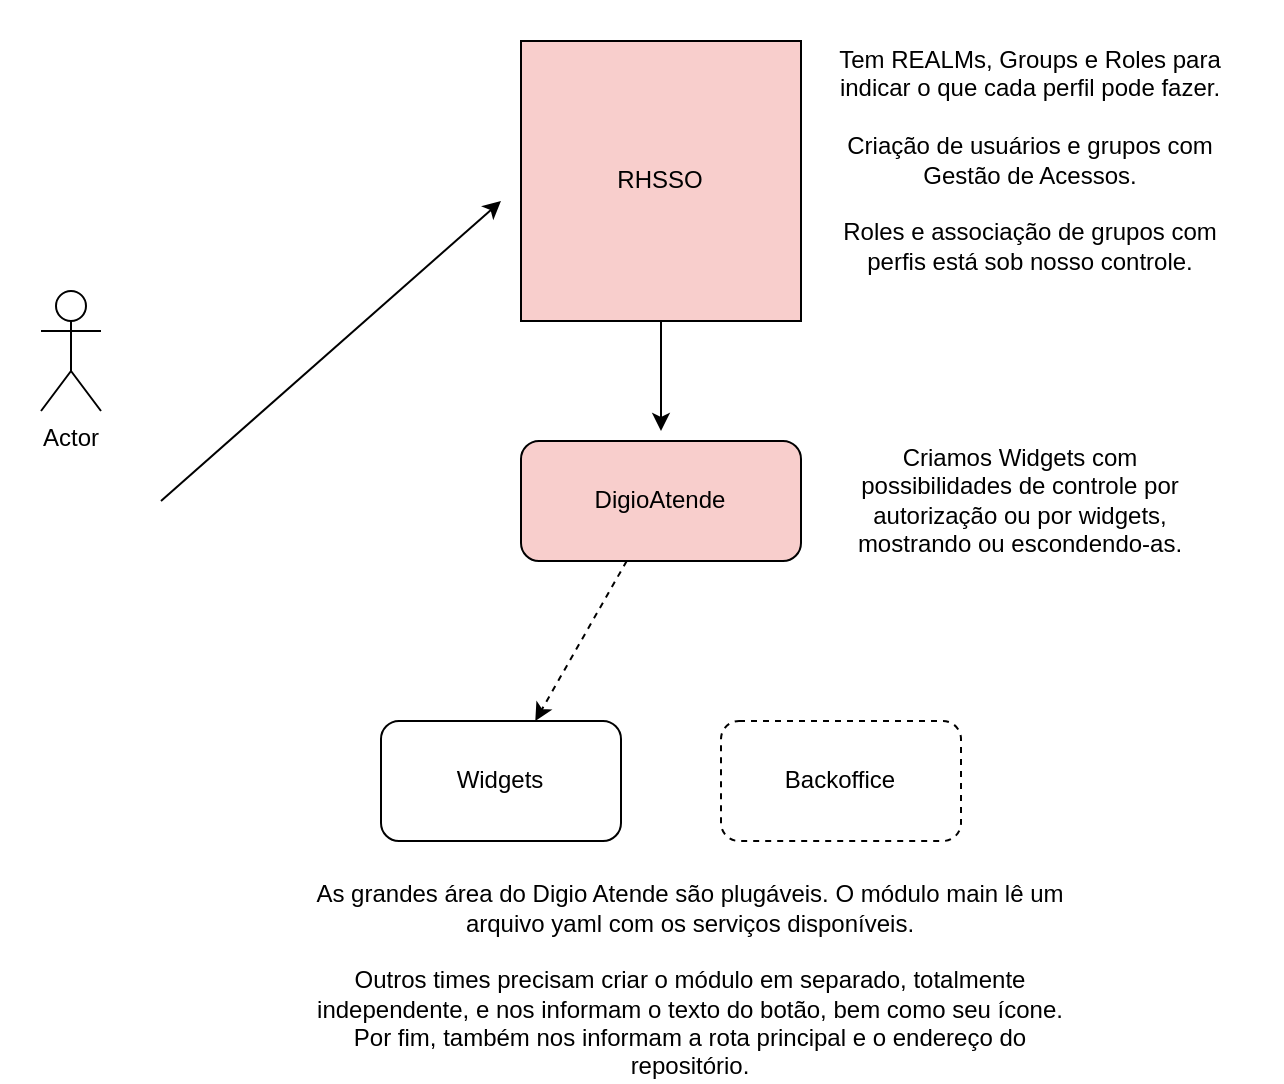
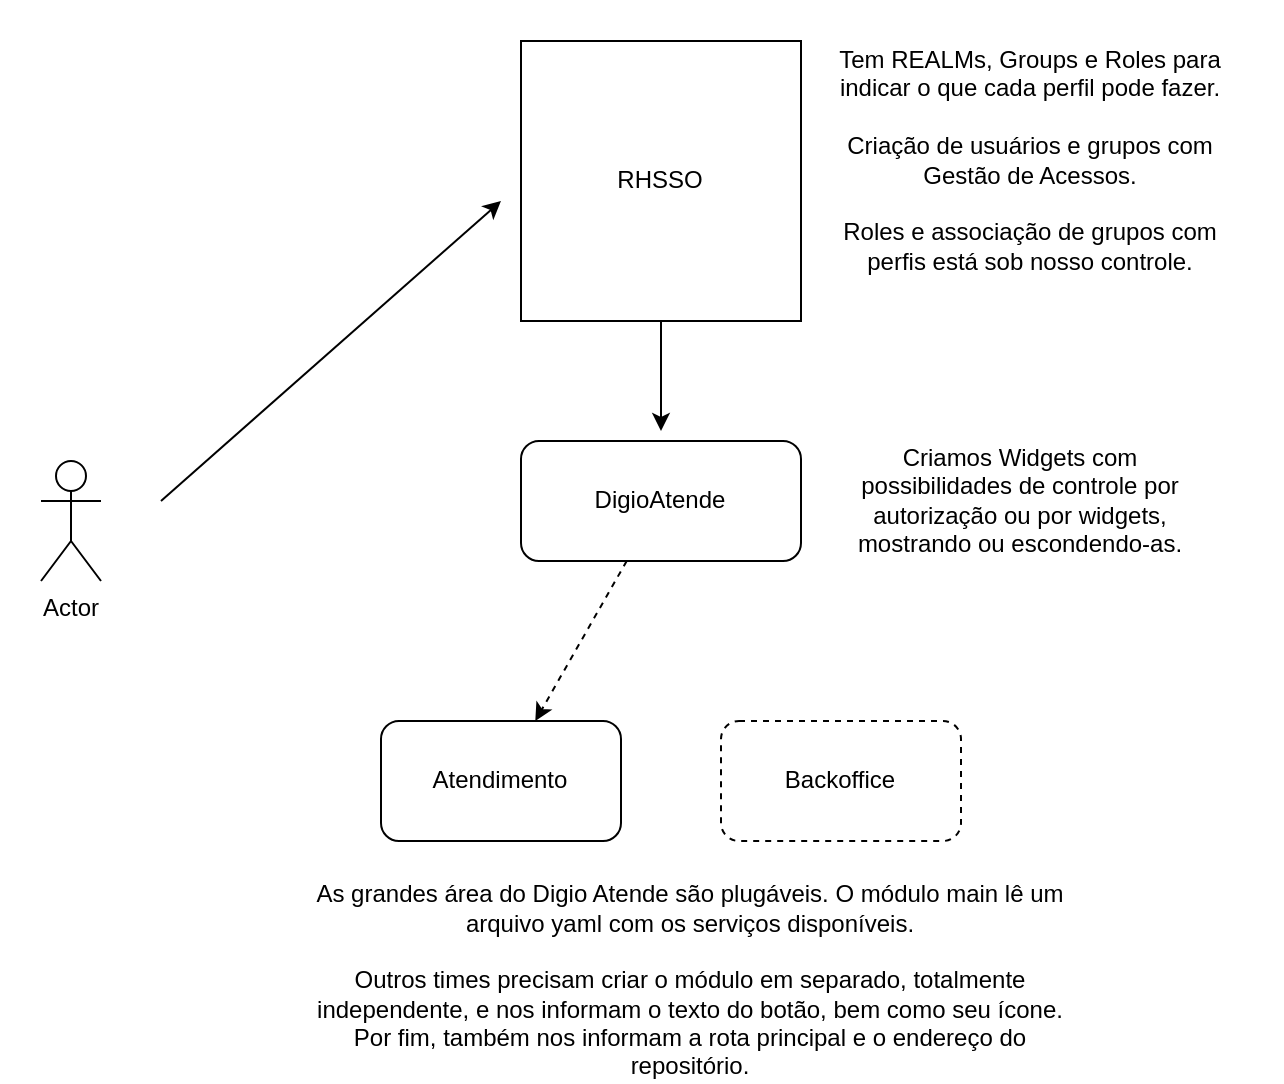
  <mxCell id="0" />
  <mxCell id="1" parent="0" />
- <mxCell id="2" value="Actor" style="shape=umlActor;verticalLabelPosition=bottom;verticalAlign=top;html=1;outlineConnect=0;" vertex="1" parent="1"><mxGeometry x="20" y="145" width="30" height="60" as="geometry" /></mxCell>
- <mxCell id="3" value="RHSSO" style="whiteSpace=wrap;html=1;aspect=fixed;fillColor=#f8cecc;" vertex="1" parent="1"><mxGeometry x="260" y="20" width="140" height="140" as="geometry" /></mxCell>
+ <mxCell id="2" value="Actor" style="shape=umlActor;verticalLabelPosition=bottom;verticalAlign=top;html=1;outlineConnect=0;" vertex="1" parent="1"><mxGeometry x="20" y="230" width="30" height="60" as="geometry" /></mxCell>
+ <mxCell id="3" value="RHSSO" style="whiteSpace=wrap;html=1;aspect=fixed;" vertex="1" parent="1"><mxGeometry x="260" y="20" width="140" height="140" as="geometry" /></mxCell>
  <mxCell id="4" value="" style="endArrow=classic;html=1;" edge="1" parent="1"><mxGeometry width="50" height="50" relative="1" as="geometry"><mxPoint x="80" y="250" as="sourcePoint" /><mxPoint x="250" y="100" as="targetPoint" /><Array as="points" /></mxGeometry></mxCell>
- <mxCell id="5" value="DigioAtende" style="rounded=1;whiteSpace=wrap;html=1;fillColor=#f8cecc;" vertex="1" parent="1"><mxGeometry x="260" y="220" width="140" height="60" as="geometry" /></mxCell>
+ <mxCell id="5" value="DigioAtende" style="rounded=1;whiteSpace=wrap;html=1;" vertex="1" parent="1"><mxGeometry x="260" y="220" width="140" height="60" as="geometry" /></mxCell>
  <mxCell id="6" value="" style="endArrow=classic;html=1;exitX=0.5;exitY=1;exitDx=0;exitDy=0;" edge="1" parent="1" source="3"><mxGeometry width="50" height="50" relative="1" as="geometry"><mxPoint x="250" y="260" as="sourcePoint" /><mxPoint x="330" y="215" as="targetPoint" /></mxGeometry></mxCell>
  <mxCell id="7" value="Tem REALMs, Groups e Roles para indicar o que cada perfil pode fazer.&lt;br&gt;&lt;br&gt;Criação de usuários e grupos com Gestão de Acessos.&lt;br&gt;&lt;br&gt;Roles e associação de grupos com perfis está sob nosso controle." style="text;html=1;strokeColor=none;fillColor=none;align=center;verticalAlign=middle;whiteSpace=wrap;rounded=0;" vertex="1" parent="1"><mxGeometry x="410" y="30" width="210" height="100" as="geometry" /></mxCell>
  <mxCell id="8" value="Criamos Widgets com possibilidades de controle por autorização ou por widgets, mostrando ou escondendo-as." style="text;html=1;strokeColor=none;fillColor=none;align=center;verticalAlign=middle;whiteSpace=wrap;rounded=0;" vertex="1" parent="1"><mxGeometry x="420" y="205" width="180" height="90" as="geometry" /></mxCell>
  <mxCell id="9" value="" style="endArrow=classic;html=1;dashed=1;" edge="1" parent="1" source="5" target="10"><mxGeometry width="50" height="50" relative="1" as="geometry"><mxPoint x="210" y="250" as="sourcePoint" /><mxPoint x="300" y="350" as="targetPoint" /></mxGeometry></mxCell>
- <mxCell id="10" value="Widgets" style="rounded=1;whiteSpace=wrap;html=1;" vertex="1" parent="1"><mxGeometry x="190" y="360" width="120" height="60" as="geometry" /></mxCell>
+ <mxCell id="10" value="Atendimento" style="rounded=1;whiteSpace=wrap;html=1;" vertex="1" parent="1"><mxGeometry x="190" y="360" width="120" height="60" as="geometry" /></mxCell>
  <mxCell id="11" value="Backoffice" style="rounded=1;whiteSpace=wrap;html=1;dashed=1;" vertex="1" parent="1"><mxGeometry x="360" y="360" width="120" height="60" as="geometry" /></mxCell>
  <mxCell id="12" value="As grandes área do Digio Atende são plugáveis. O módulo main lê um arquivo yaml com os serviços disponíveis.&lt;br&gt;&lt;br&gt;Outros times precisam criar o módulo em separado, totalmente independente, e nos informam o texto do botão, bem como seu ícone. Por fim, também nos informam a rota principal e o endereço do repositório." style="text;html=1;strokeColor=none;fillColor=none;align=center;verticalAlign=middle;whiteSpace=wrap;rounded=0;" vertex="1" parent="1"><mxGeometry x="150" y="480" width="390" height="20" as="geometry" /></mxCell>
